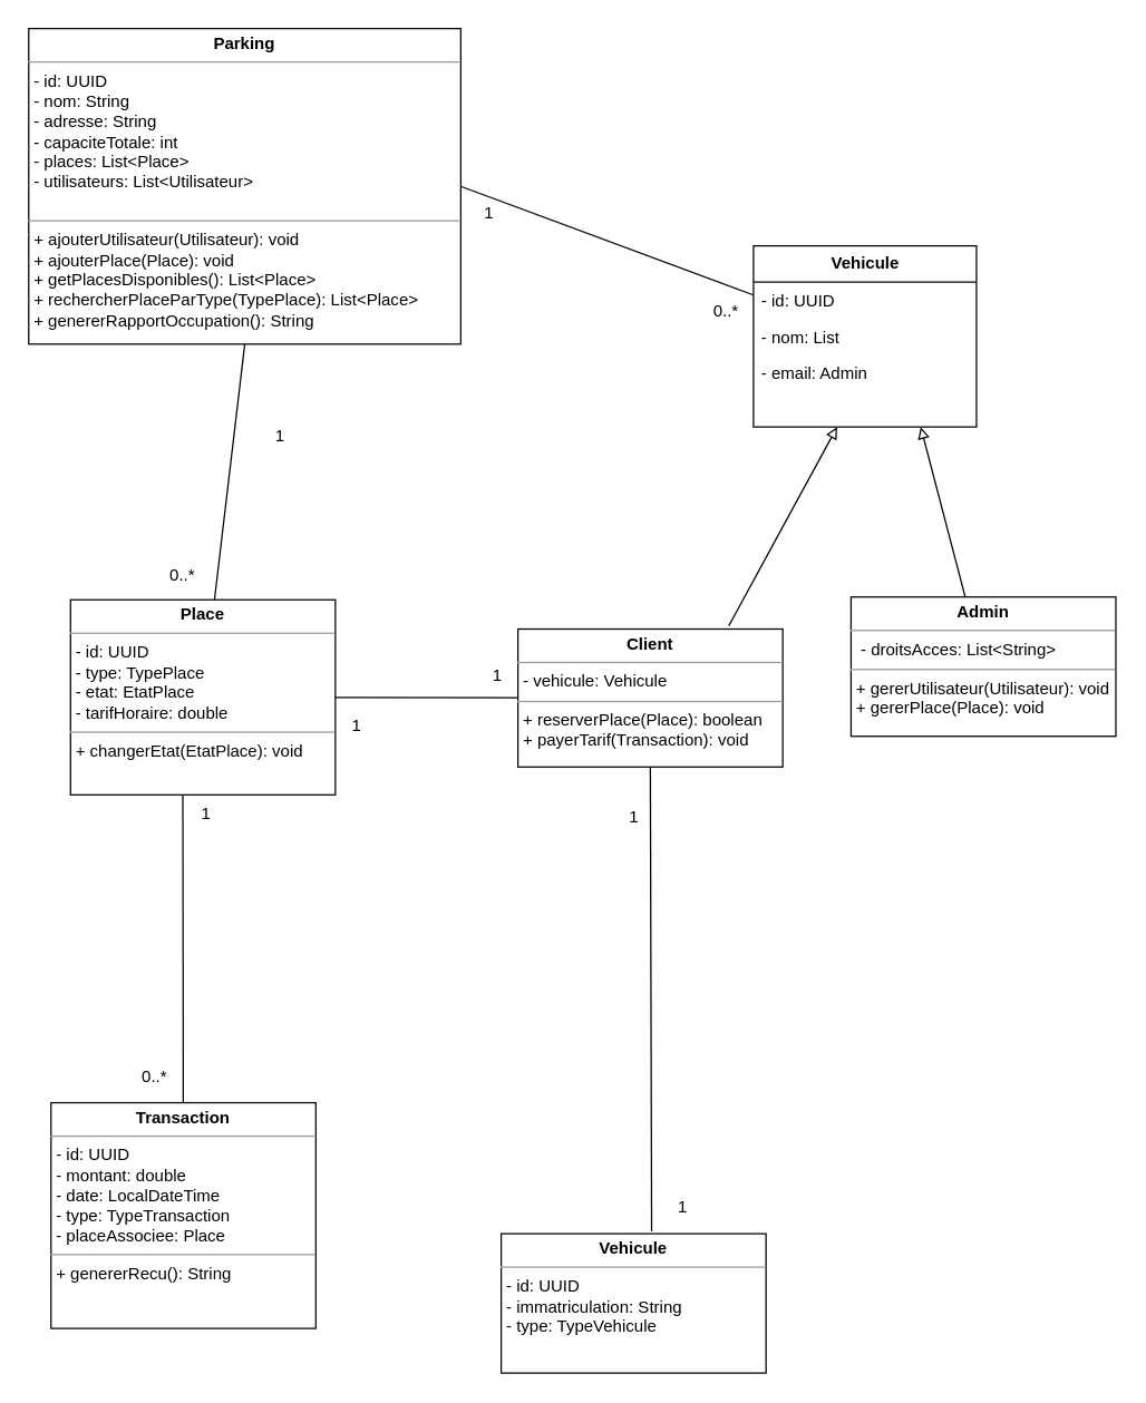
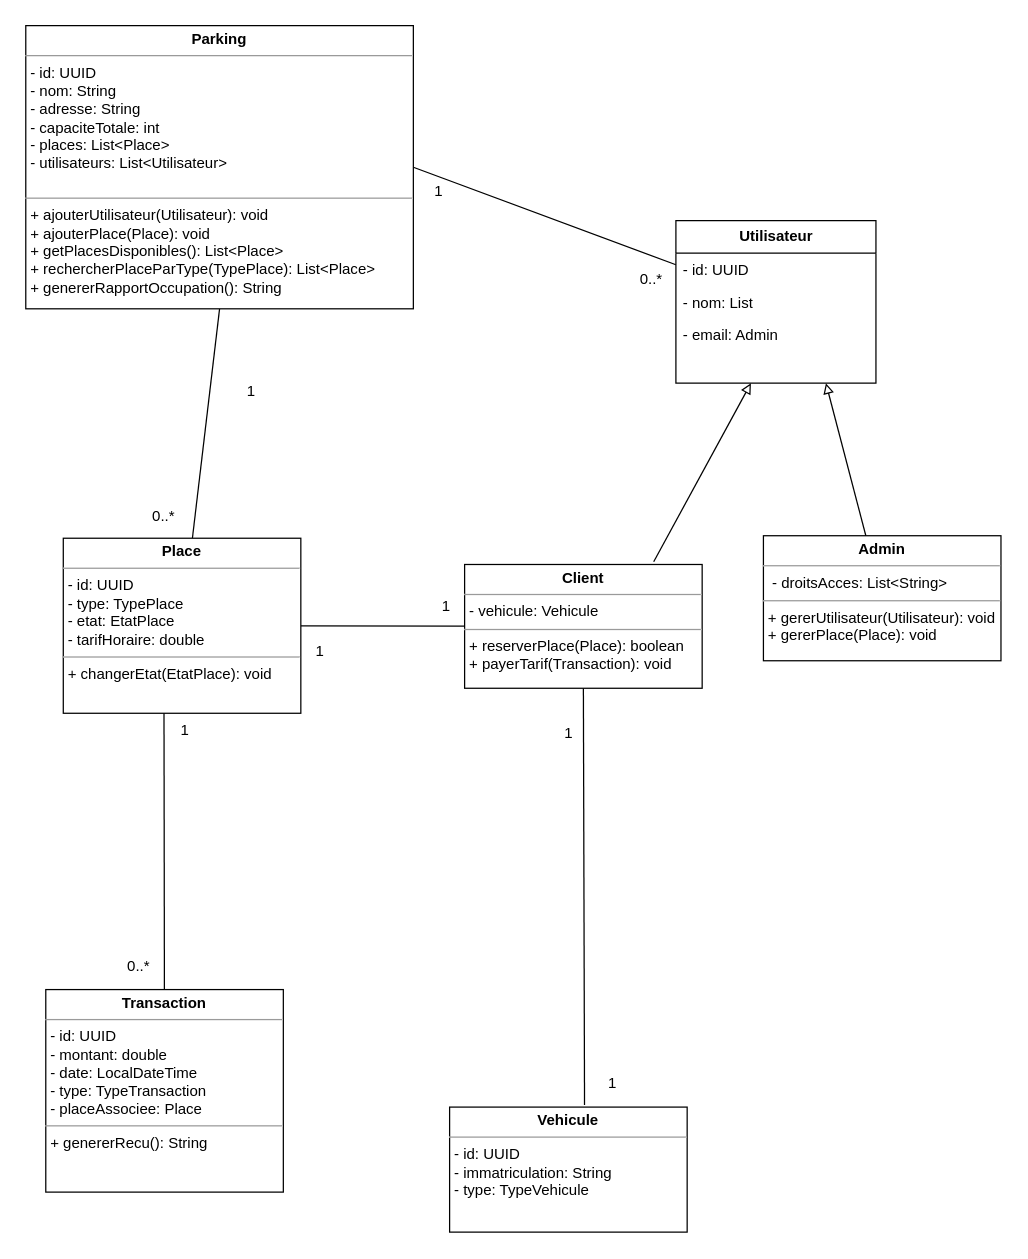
  <mxCell id="0" />
  <mxCell id="1" parent="0" />
  <mxCell id="2" style="rounded=0;orthogonalLoop=1;jettySize=auto;html=1;exitX=0.5;exitY=1;exitDx=0;exitDy=0;entryX=0.568;entryY=-0.016;entryDx=0;entryDy=0;endArrow=none;endFill=0;entryPerimeter=0;" edge="1" parent="1" source="3" target="11"><mxGeometry relative="1" as="geometry"><mxPoint x="540" y="875" as="targetPoint" /></mxGeometry></mxCell>
  <mxCell id="3" value="&lt;p style=&quot;margin:0px;margin-top:4px;text-align:center;&quot;&gt;&lt;b&gt;Client&lt;/b&gt;&lt;/p&gt;&lt;hr size=&quot;1&quot;&gt;&lt;p style=&quot;margin:0px;margin-left:4px;&quot;&gt;- vehicule: Vehicule&lt;/p&gt;&lt;hr size=&quot;1&quot;&gt;&lt;p style=&quot;margin:0px;margin-left:4px;&quot;&gt;+ reserverPlace(Place): boolean&lt;/p&gt;&lt;p style=&quot;margin:0px;margin-left:4px;&quot;&gt;+ payerTarif(Transaction): void&lt;/p&gt;" style="verticalAlign=top;align=left;overflow=fill;fontSize=12;fontFamily=Helvetica;html=1;rounded=0;shadow=0;comic=0;labelBackgroundColor=none;strokeWidth=1" parent="1" vertex="1"><mxGeometry x="371" y="451" width="190" height="99" as="geometry" /></mxCell>
  <mxCell id="4" value="&lt;p style=&quot;margin:0px;margin-top:4px;text-align:center;&quot;&gt;&lt;b&gt;Transaction&lt;/b&gt;&lt;/p&gt;&lt;hr size=&quot;1&quot;&gt;&lt;p style=&quot;margin:0px;margin-left:4px;&quot;&gt;- id: UUID&lt;/p&gt;&lt;p style=&quot;margin:0px;margin-left:4px;&quot;&gt;- montant: double&lt;/p&gt;&lt;p style=&quot;margin:0px;margin-left:4px;&quot;&gt;- date: LocalDateTime&lt;/p&gt;&lt;p style=&quot;margin:0px;margin-left:4px;&quot;&gt;- type: TypeTransaction&lt;/p&gt;&lt;p style=&quot;margin:0px;margin-left:4px;&quot;&gt;&lt;span style=&quot;background-color: initial;&quot;&gt;- placeAssociee: Place&lt;/span&gt;&lt;/p&gt;&lt;hr size=&quot;1&quot;&gt;&lt;p style=&quot;margin:0px;margin-left:4px;&quot;&gt;+ genererRecu(): String&lt;/p&gt;" style="verticalAlign=top;align=left;overflow=fill;fontSize=12;fontFamily=Helvetica;html=1;rounded=0;shadow=0;comic=0;labelBackgroundColor=none;strokeWidth=1" parent="1" vertex="1"><mxGeometry x="36" y="791" width="190" height="162" as="geometry" /></mxCell>
  <mxCell id="5" style="rounded=0;orthogonalLoop=1;jettySize=auto;html=1;exitX=0.5;exitY=1;exitDx=0;exitDy=0;endArrow=none;endFill=0;" edge="1" parent="1" source="7" target="10"><mxGeometry relative="1" as="geometry" /></mxCell>
  <mxCell id="6" style="rounded=0;orthogonalLoop=1;jettySize=auto;html=1;exitX=1;exitY=0.5;exitDx=0;exitDy=0;endArrow=none;endFill=0;" edge="1" parent="1" source="7" target="12"><mxGeometry relative="1" as="geometry" /></mxCell>
  <mxCell id="7" value="&lt;p style=&quot;margin: 4px 0px 0px; text-align: center;&quot;&gt;&lt;b&gt;Parking&lt;/b&gt;&lt;/p&gt;&lt;hr size=&quot;1&quot;&gt;&lt;p style=&quot;margin:0px;margin-left:4px;&quot;&gt;- id: UUID&lt;/p&gt;&lt;p style=&quot;margin:0px;margin-left:4px;&quot;&gt;- nom: String&lt;/p&gt;&lt;p style=&quot;margin:0px;margin-left:4px;&quot;&gt;- adresse: String&amp;nbsp;&amp;nbsp;&lt;/p&gt;&lt;p style=&quot;margin:0px;margin-left:4px;&quot;&gt;- capaciteTotale: int&lt;/p&gt;&lt;p style=&quot;margin:0px;margin-left:4px;&quot;&gt;- places: List&amp;lt;Place&amp;gt;&lt;/p&gt;&lt;p style=&quot;margin:0px;margin-left:4px;&quot;&gt;- utilisateurs: List&amp;lt;Utilisateur&amp;gt;&lt;/p&gt;&lt;p style=&quot;margin:0px;margin-left:4px;&quot;&gt;&lt;br&gt;&lt;/p&gt;&lt;hr size=&quot;1&quot;&gt;&lt;p style=&quot;margin:0px;margin-left:4px;&quot;&gt;+ ajouterUtilisateur(Utilisateur): void&amp;nbsp;&lt;/p&gt;&lt;p style=&quot;margin:0px;margin-left:4px;&quot;&gt;+ ajouterPlace(Place): void&lt;/p&gt;&lt;p style=&quot;margin:0px;margin-left:4px;&quot;&gt;+ getPlacesDisponibles(): List&amp;lt;Place&amp;gt;&lt;/p&gt;&lt;p style=&quot;margin:0px;margin-left:4px;&quot;&gt;+ rechercherPlaceParType(TypePlace): List&amp;lt;Place&amp;gt;&lt;/p&gt;&lt;p style=&quot;margin:0px;margin-left:4px;&quot;&gt;+ genererRapportOccupation(): String&amp;nbsp;&lt;/p&gt;" style="verticalAlign=top;align=left;overflow=fill;fontSize=12;fontFamily=Helvetica;html=1;rounded=0;shadow=0;comic=0;labelBackgroundColor=none;strokeWidth=1" parent="1" vertex="1"><mxGeometry x="20" y="20" width="310" height="226.5" as="geometry" /></mxCell>
  <mxCell id="8" style="rounded=0;html=1;labelBackgroundColor=none;startFill=0;endArrow=none;endFill=0;endSize=10;fontFamily=Verdana;fontSize=10;" parent="1" source="10" target="3" edge="1"><mxGeometry relative="1" as="geometry" /></mxCell>
  <mxCell id="9" style="rounded=0;html=1;labelBackgroundColor=none;startFill=0;endArrow=none;endFill=0;endSize=10;fontFamily=Verdana;fontSize=10;exitX=0.424;exitY=0.991;exitDx=0;exitDy=0;exitPerimeter=0;" parent="1" source="10" target="4" edge="1"><mxGeometry relative="1" as="geometry"><mxPoint x="109" y="597" as="sourcePoint" /><mxPoint x="151" y="838" as="targetPoint" /></mxGeometry></mxCell>
  <mxCell id="10" value="&lt;p style=&quot;margin:0px;margin-top:4px;text-align:center;&quot;&gt;&lt;b&gt;Place&lt;/b&gt;&lt;/p&gt;&lt;hr size=&quot;1&quot;&gt;&lt;p style=&quot;margin:0px;margin-left:4px;&quot;&gt;- id: UUID&lt;/p&gt;&lt;p style=&quot;margin:0px;margin-left:4px;&quot;&gt;- type: TypePlace&lt;/p&gt;&lt;p style=&quot;margin:0px;margin-left:4px;&quot;&gt;- etat: EtatPlace&lt;/p&gt;&lt;p style=&quot;margin:0px;margin-left:4px;&quot;&gt;- tarifHoraire: double&lt;/p&gt;&lt;hr size=&quot;1&quot;&gt;&lt;p style=&quot;margin:0px;margin-left:4px;&quot;&gt;+&lt;span style=&quot;background-color: initial;&quot;&gt;&amp;nbsp;changerEtat(EtatPlace): void&lt;/span&gt;&lt;/p&gt;" style="verticalAlign=top;align=left;overflow=fill;fontSize=12;fontFamily=Helvetica;html=1;rounded=0;shadow=0;comic=0;labelBackgroundColor=none;strokeWidth=1" parent="1" vertex="1"><mxGeometry x="50" y="430" width="190" height="140" as="geometry" /></mxCell>
  <mxCell id="11" value="&lt;p style=&quot;margin:0px;margin-top:4px;text-align:center;&quot;&gt;&lt;b&gt;Vehicule&lt;/b&gt;&lt;/p&gt;&lt;hr size=&quot;1&quot;&gt;&lt;p style=&quot;margin:0px;margin-left:4px;&quot;&gt;- id: UUID&lt;/p&gt;&lt;p style=&quot;margin:0px;margin-left:4px;&quot;&gt;- immatriculation: String&lt;/p&gt;&lt;p style=&quot;margin:0px;margin-left:4px;&quot;&gt;- type: TypeVehicule&lt;/p&gt;" style="verticalAlign=top;align=left;overflow=fill;fontSize=12;fontFamily=Helvetica;html=1;rounded=0;shadow=0;comic=0;labelBackgroundColor=none;strokeWidth=1" vertex="1" parent="1"><mxGeometry x="359" y="885" width="190" height="100" as="geometry" /></mxCell>
- <mxCell id="12" value="&lt;font face=&quot;Helvetica&quot;&gt;&lt;span style=&quot;font-size: 12px;&quot;&gt;&lt;b&gt;Vehicule&lt;/b&gt;&lt;/span&gt;&lt;/font&gt;" style="swimlane;html=1;fontStyle=0;childLayout=stackLayout;horizontal=1;startSize=26;fillColor=none;horizontalStack=0;resizeParent=1;resizeLast=0;collapsible=1;marginBottom=0;swimlaneFillColor=#ffffff;rounded=0;shadow=0;comic=0;labelBackgroundColor=none;strokeWidth=1;fontFamily=Verdana;fontSize=10;align=center;" vertex="1" parent="1"><mxGeometry x="540" y="176" width="160" height="130" as="geometry" /></mxCell>
+ <mxCell id="12" value="&lt;font face=&quot;Helvetica&quot;&gt;&lt;span style=&quot;font-size: 12px;&quot;&gt;&lt;b&gt;Utilisateur&lt;/b&gt;&lt;/span&gt;&lt;/font&gt;" style="swimlane;html=1;fontStyle=0;childLayout=stackLayout;horizontal=1;startSize=26;fillColor=none;horizontalStack=0;resizeParent=1;resizeLast=0;collapsible=1;marginBottom=0;swimlaneFillColor=#ffffff;rounded=0;shadow=0;comic=0;labelBackgroundColor=none;strokeWidth=1;fontFamily=Verdana;fontSize=10;align=center;" vertex="1" parent="1"><mxGeometry x="540" y="176" width="160" height="130" as="geometry" /></mxCell>
  <mxCell id="13" value="&lt;div&gt;&lt;span style=&quot;background-color: initial;&quot;&gt;- id: UUID&lt;/span&gt;&lt;/div&gt;&lt;div&gt;&lt;br&gt;&lt;/div&gt;" style="text;html=1;strokeColor=none;fillColor=none;align=left;verticalAlign=top;spacingLeft=4;spacingRight=4;whiteSpace=wrap;overflow=hidden;rotatable=0;points=[[0,0.5],[1,0.5]];portConstraint=eastwest;" vertex="1" parent="12"><mxGeometry y="26" width="160" height="26" as="geometry" /></mxCell>
  <mxCell id="14" value="- nom: List" style="text;html=1;strokeColor=none;fillColor=none;align=left;verticalAlign=top;spacingLeft=4;spacingRight=4;whiteSpace=wrap;overflow=hidden;rotatable=0;points=[[0,0.5],[1,0.5]];portConstraint=eastwest;" vertex="1" parent="12"><mxGeometry y="52" width="160" height="26" as="geometry" /></mxCell>
  <mxCell id="15" value="- email: Admin" style="text;html=1;strokeColor=none;fillColor=none;align=left;verticalAlign=top;spacingLeft=4;spacingRight=4;whiteSpace=wrap;overflow=hidden;rotatable=0;points=[[0,0.5],[1,0.5]];portConstraint=eastwest;" vertex="1" parent="12"><mxGeometry y="78" width="160" height="26" as="geometry" /></mxCell>
  <mxCell id="16" style="rounded=0;orthogonalLoop=1;jettySize=auto;html=1;entryX=0.796;entryY=-0.022;entryDx=0;entryDy=0;entryPerimeter=0;startArrow=block;startFill=0;endArrow=none;endFill=0;" edge="1" parent="1" target="3"><mxGeometry relative="1" as="geometry"><mxPoint x="600" y="306" as="sourcePoint" /></mxGeometry></mxCell>
  <mxCell id="17" value="&lt;p style=&quot;margin:0px;margin-top:4px;text-align:center;&quot;&gt;&lt;b&gt;Admin&lt;/b&gt;&lt;/p&gt;&lt;hr size=&quot;1&quot;&gt;&lt;p style=&quot;margin:0px;margin-left:4px;&quot;&gt;&amp;nbsp;- droitsAcces: List&amp;lt;String&amp;gt;&lt;/p&gt;&lt;hr size=&quot;1&quot;&gt;&lt;p style=&quot;margin:0px;margin-left:4px;&quot;&gt;+ gererUtilisateur(Utilisateur): void&lt;/p&gt;&lt;p style=&quot;margin:0px;margin-left:4px;&quot;&gt;+ gererPlace(Place): void&lt;/p&gt;" style="verticalAlign=top;align=left;overflow=fill;fontSize=12;fontFamily=Helvetica;html=1;rounded=0;shadow=0;comic=0;labelBackgroundColor=none;strokeWidth=1" vertex="1" parent="1"><mxGeometry x="610" y="428" width="190" height="100" as="geometry" /></mxCell>
  <mxCell id="18" style="rounded=0;orthogonalLoop=1;jettySize=auto;html=1;exitX=0.75;exitY=1;exitDx=0;exitDy=0;startArrow=block;startFill=0;endArrow=none;endFill=0;" edge="1" parent="1" target="17" source="12"><mxGeometry relative="1" as="geometry"><mxPoint x="610" y="579" as="sourcePoint" /></mxGeometry></mxCell>
  <mxCell id="19" value="1" style="text;html=1;align=center;verticalAlign=middle;resizable=0;points=[];autosize=1;strokeColor=none;fillColor=none;" vertex="1" parent="1"><mxGeometry x="240" y="506" width="30" height="30" as="geometry" /></mxCell>
  <mxCell id="20" value="1" style="text;html=1;align=center;verticalAlign=middle;resizable=0;points=[];autosize=1;strokeColor=none;fillColor=none;" vertex="1" parent="1"><mxGeometry x="341" y="470" width="30" height="30" as="geometry" /></mxCell>
  <mxCell id="21" value="1" style="text;html=1;align=center;verticalAlign=middle;resizable=0;points=[];autosize=1;strokeColor=none;fillColor=none;" vertex="1" parent="1"><mxGeometry x="132" y="569" width="30" height="30" as="geometry" /></mxCell>
  <mxCell id="22" value="0..*" style="text;html=1;align=center;verticalAlign=middle;resizable=0;points=[];autosize=1;strokeColor=none;fillColor=none;" vertex="1" parent="1"><mxGeometry x="90" y="758" width="40" height="30" as="geometry" /></mxCell>
  <mxCell id="23" value="1" style="text;html=1;align=center;verticalAlign=middle;resizable=0;points=[];autosize=1;strokeColor=none;fillColor=none;" vertex="1" parent="1"><mxGeometry x="439" y="571" width="30" height="30" as="geometry" /></mxCell>
  <mxCell id="24" value="1" style="text;html=1;align=center;verticalAlign=middle;resizable=0;points=[];autosize=1;strokeColor=none;fillColor=none;" vertex="1" parent="1"><mxGeometry x="474" y="851" width="30" height="30" as="geometry" /></mxCell>
  <mxCell id="25" value="0..*" style="text;html=1;align=center;verticalAlign=middle;resizable=0;points=[];autosize=1;strokeColor=none;fillColor=none;" vertex="1" parent="1"><mxGeometry x="110" y="398" width="40" height="30" as="geometry" /></mxCell>
  <mxCell id="26" value="1" style="text;html=1;align=center;verticalAlign=middle;resizable=0;points=[];autosize=1;strokeColor=none;fillColor=none;" vertex="1" parent="1"><mxGeometry x="185" y="298" width="30" height="30" as="geometry" /></mxCell>
  <mxCell id="27" value="0..*" style="text;html=1;align=center;verticalAlign=middle;resizable=0;points=[];autosize=1;strokeColor=none;fillColor=none;" vertex="1" parent="1"><mxGeometry x="500" y="208" width="40" height="30" as="geometry" /></mxCell>
  <mxCell id="28" value="1" style="text;html=1;align=center;verticalAlign=middle;resizable=0;points=[];autosize=1;strokeColor=none;fillColor=none;" vertex="1" parent="1"><mxGeometry x="335" y="138" width="30" height="30" as="geometry" /></mxCell>
